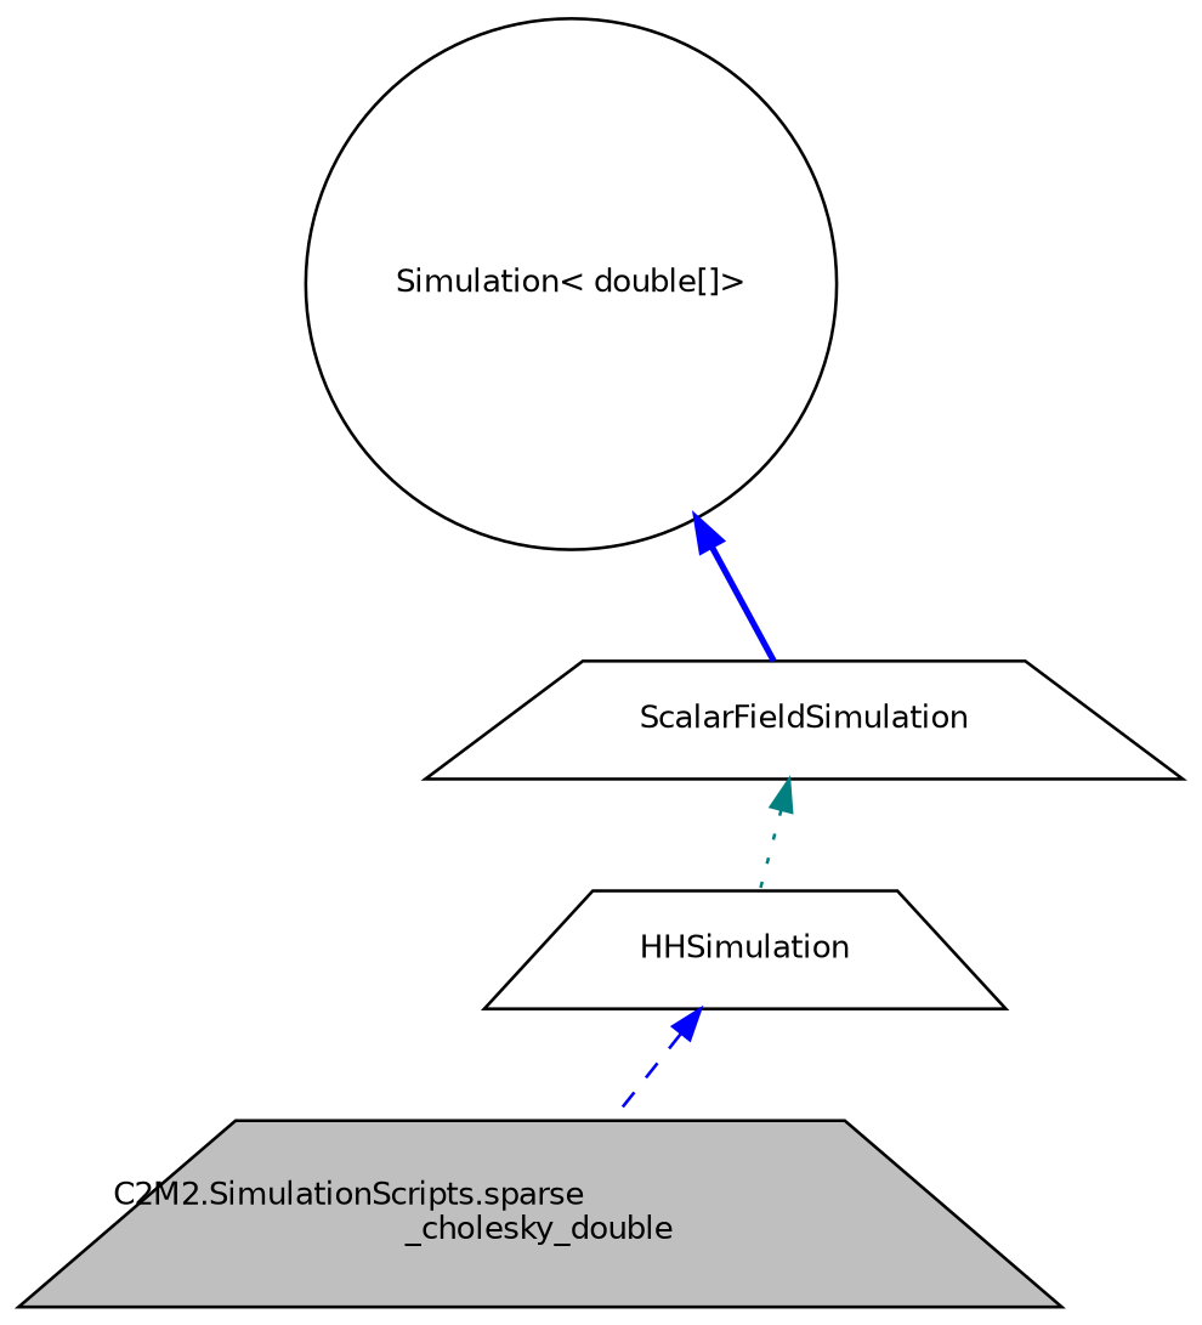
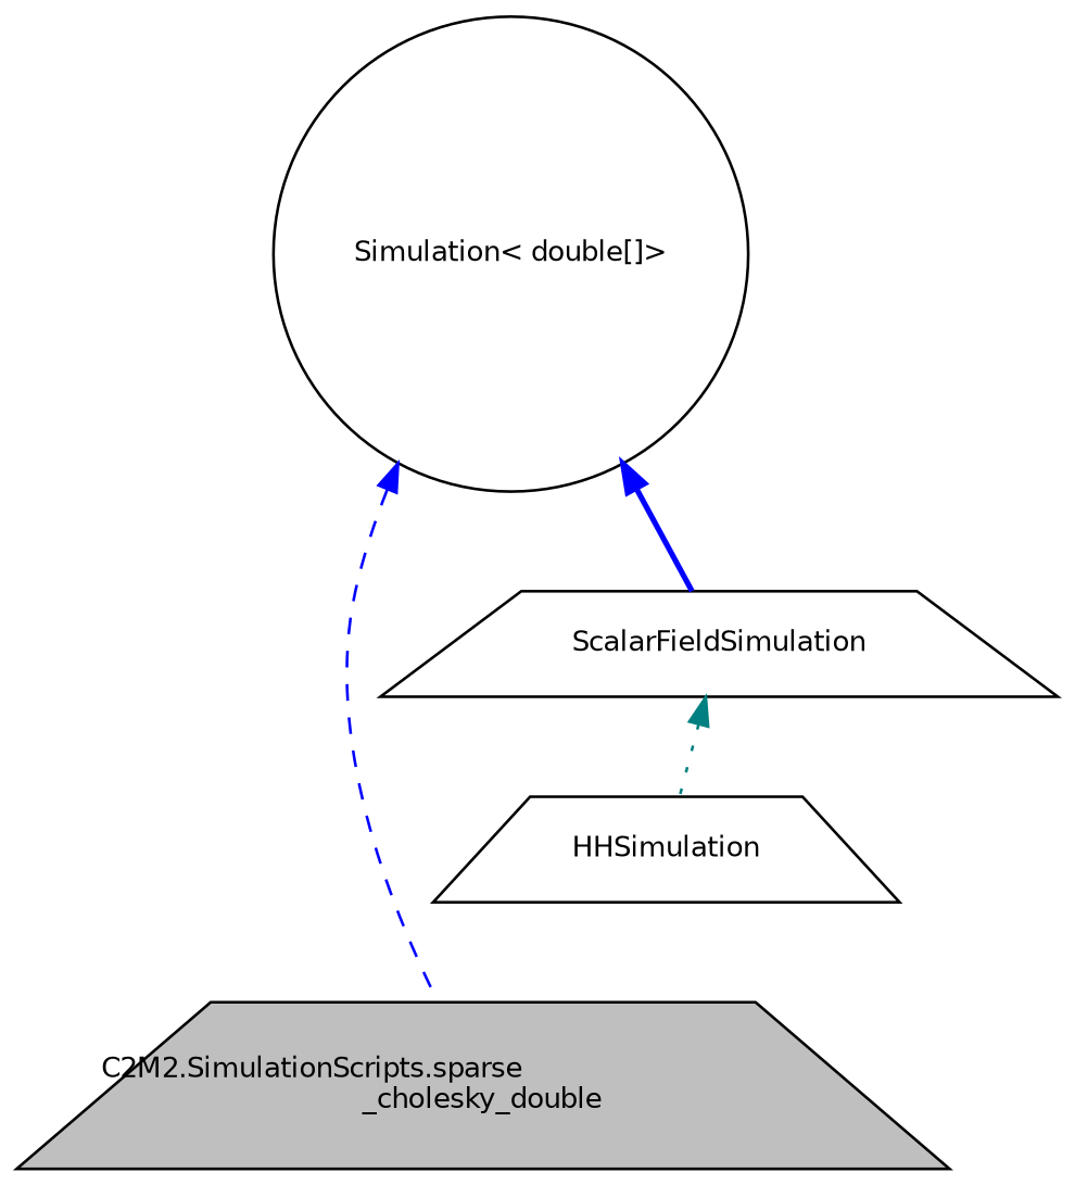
  digraph {
    node [color=black fillcolor=white fontname=Helvetica fontsize=10 shape=trapezium style=filled]
    edge [color=blue dir=back fontname=Helvetica fontsize=10 labelfontname=Helvetica labelfontsize=10]
    n1 [fillcolor=grey75 fontcolor=black height=0.2 label="C2M2.SimulationScripts.sparse\l_cholesky_double" width=0.4]
    n2 [height=0.2 label=HHSimulation width=0.4]
    n3 [height=0.2 label=ScalarFieldSimulation width=0.4]
    n4 [height=0.2 label="Simulation\< double[]\>" shape=circle width=0.4]
-   n2 -> n1 [style=dashed]
+   n4 -> n1 [style=dashed]
    n3 -> n2 [color=teal style=dotted]
    n4 -> n3 [style=bold]
  }
